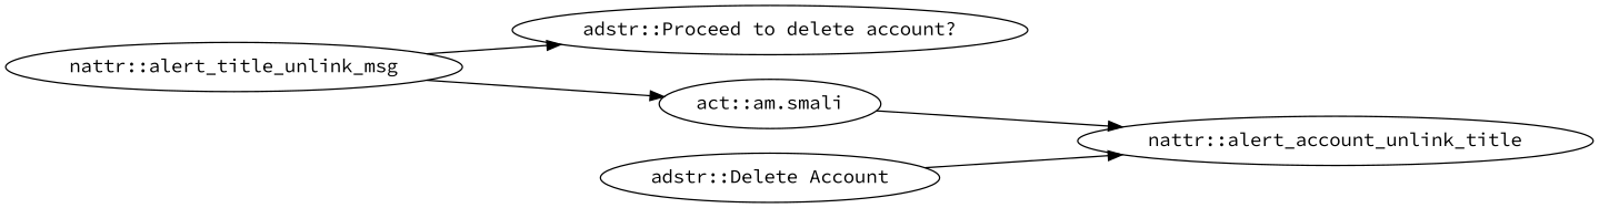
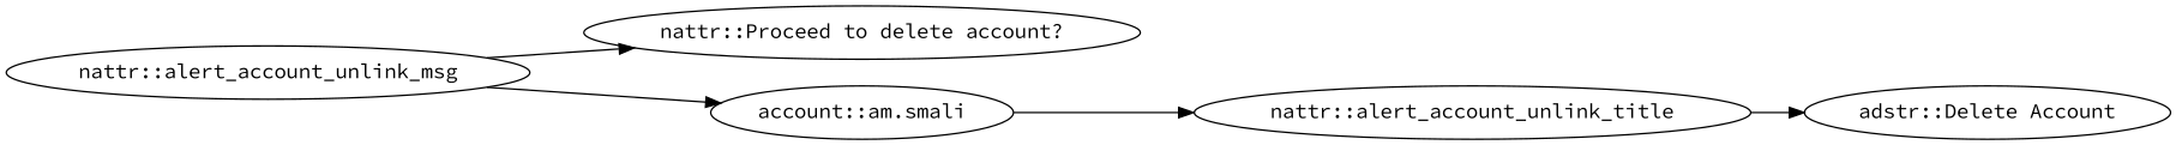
  digraph {
    fontname="Source Code Pro"
    rankdir=LR
    node [fontname="Source Code Pro"]
    edge [fontname="Source Code Pro"]
-   "nattr::alert_account_unlink_msg" [label="nattr::alert_title_unlink_msg"]
-   "adstr::Proceed to delete account?"
-   "act::am.smali"
+   "nattr::alert_account_unlink_msg"
+   "adstr::Proceed to delete account?" [label="nattr::Proceed to delete account?"]
+   "act::am.smali" [label="account::am.smali"]
    "nattr::alert_account_unlink_title"
    "adstr::Delete Account"
    "nattr::alert_account_unlink_msg" -> "adstr::Proceed to delete account?"
    "nattr::alert_account_unlink_msg" -> "act::am.smali"
    "act::am.smali" -> "nattr::alert_account_unlink_title"
-   "adstr::Delete Account" -> "nattr::alert_account_unlink_title"
+   "nattr::alert_account_unlink_title" -> "adstr::Delete Account"
  }
